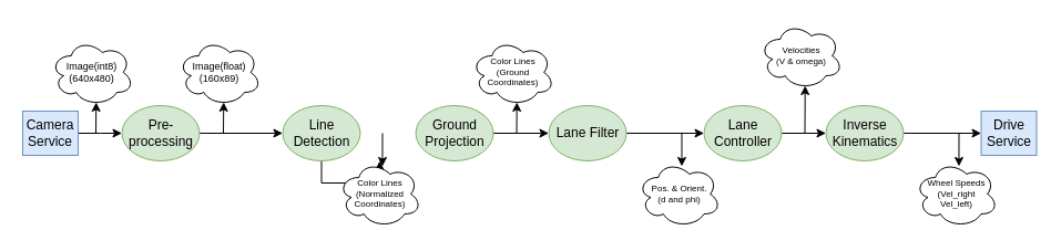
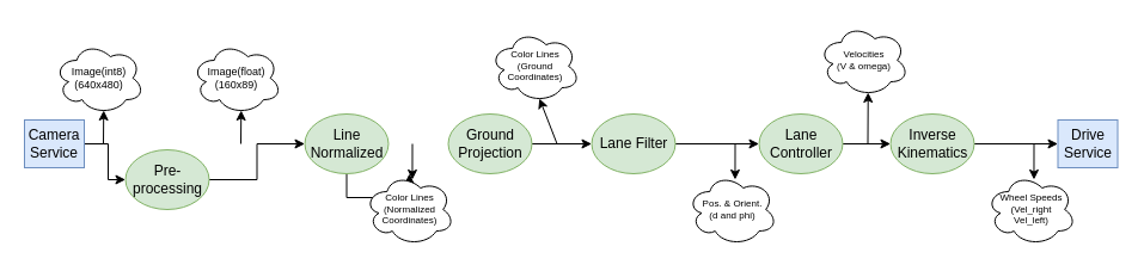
  <mxCell id="0" />
  <mxCell id="1" parent="0" />
  <mxCell id="2" value="" style="edgeStyle=orthogonalEdgeStyle;rounded=0;orthogonalLoop=1;jettySize=auto;html=1;fontSize=8;" edge="1" parent="1" source="3" target="28"><mxGeometry relative="1" as="geometry" /></mxCell>
  <mxCell id="3" value="Camera Service" style="rounded=0;whiteSpace=wrap;html=1;labelBackgroundColor=none;fillColor=#dae8fc;strokeColor=#6c8ebf;" vertex="1" parent="1"><mxGeometry x="20" y="100" width="50" height="40" as="geometry" /></mxCell>
  <mxCell id="4" value="" style="edgeStyle=orthogonalEdgeStyle;rounded=0;orthogonalLoop=1;jettySize=auto;html=1;" edge="1" parent="1" source="5" target="21"><mxGeometry relative="1" as="geometry" /></mxCell>
- <mxCell id="5" value="Line Detection" style="ellipse;whiteSpace=wrap;html=1;fillColor=#d5e8d4;strokeColor=#82b366;" vertex="1" parent="1"><mxGeometry x="254.5" y="95" width="70" height="50" as="geometry" /></mxCell>
+ <mxCell id="5" value="Line Normalized" style="ellipse;whiteSpace=wrap;html=1;fillColor=#d5e8d4;strokeColor=#82b366;" vertex="1" parent="1"><mxGeometry x="254.5" y="95" width="70" height="50" as="geometry" /></mxCell>
  <mxCell id="6" value="" style="edgeStyle=orthogonalEdgeStyle;rounded=0;orthogonalLoop=1;jettySize=auto;html=1;" edge="1" parent="1" source="7" target="9"><mxGeometry relative="1" as="geometry" /></mxCell>
  <mxCell id="7" value="Ground Projection" style="ellipse;whiteSpace=wrap;html=1;fillColor=#d5e8d4;strokeColor=#82b366;" vertex="1" parent="1"><mxGeometry x="374.5" y="95" width="70" height="50" as="geometry" /></mxCell>
  <mxCell id="8" value="" style="edgeStyle=orthogonalEdgeStyle;rounded=0;orthogonalLoop=1;jettySize=auto;html=1;" edge="1" parent="1" source="9" target="11"><mxGeometry relative="1" as="geometry" /></mxCell>
  <mxCell id="9" value="Lane Filter" style="ellipse;whiteSpace=wrap;html=1;fillColor=#d5e8d4;strokeColor=#82b366;" vertex="1" parent="1"><mxGeometry x="494.5" y="95" width="70" height="50" as="geometry" /></mxCell>
  <mxCell id="10" value="" style="edgeStyle=orthogonalEdgeStyle;rounded=0;orthogonalLoop=1;jettySize=auto;html=1;" edge="1" parent="1" source="11" target="13"><mxGeometry relative="1" as="geometry" /></mxCell>
  <mxCell id="11" value="Lane Controller" style="ellipse;whiteSpace=wrap;html=1;fillColor=#d5e8d4;strokeColor=#82b366;" vertex="1" parent="1"><mxGeometry x="634.5" y="95" width="70" height="50" as="geometry" /></mxCell>
  <mxCell id="12" value="" style="edgeStyle=orthogonalEdgeStyle;rounded=0;orthogonalLoop=1;jettySize=auto;html=1;entryX=0;entryY=0.5;entryDx=0;entryDy=0;" edge="1" parent="1" source="13" target="14"><mxGeometry relative="1" as="geometry"><mxPoint x="834.5" y="115" as="targetPoint" /></mxGeometry></mxCell>
  <mxCell id="13" value="Inverse Kinematics" style="ellipse;whiteSpace=wrap;html=1;fillColor=#d5e8d4;strokeColor=#82b366;" vertex="1" parent="1"><mxGeometry x="744.5" y="95" width="70" height="50" as="geometry" /></mxCell>
  <mxCell id="14" value="Drive Service&lt;br&gt;" style="rounded=0;whiteSpace=wrap;html=1;fillColor=#dae8fc;strokeColor=#6c8ebf;" vertex="1" parent="1"><mxGeometry x="884.5" y="100" width="50" height="40" as="geometry" /></mxCell>
  <mxCell id="15" value="Image(int8)&lt;br&gt;(640x480)&lt;br style=&quot;font-size: 9px&quot;&gt;" style="ellipse;shape=cloud;whiteSpace=wrap;html=1;fontSize=9;" vertex="1" parent="1"><mxGeometry x="45" y="35" width="75" height="60" as="geometry" /></mxCell>
  <mxCell id="16" value="" style="endArrow=classic;html=1;entryX=0.55;entryY=0.95;entryDx=0;entryDy=0;entryPerimeter=0;" edge="1" parent="1" target="15"><mxGeometry width="50" height="50" relative="1" as="geometry"><mxPoint x="86" y="120" as="sourcePoint" /><mxPoint x="55" y="165" as="targetPoint" /></mxGeometry></mxCell>
- <mxCell id="17" value="&lt;font style=&quot;font-size: 8px;&quot;&gt;Color Lines&lt;br style=&quot;font-size: 8px;&quot;&gt;(Ground&lt;br style=&quot;font-size: 8px;&quot;&gt;Coordinates)&lt;br style=&quot;font-size: 8px;&quot;&gt;&lt;/font&gt;" style="ellipse;shape=cloud;whiteSpace=wrap;html=1;fontSize=8;" vertex="1" parent="1"><mxGeometry x="424.5" y="35" width="75" height="60" as="geometry" /></mxCell>
+ <mxCell id="17" value="&lt;font style=&quot;font-size: 8px;&quot;&gt;Color Lines&lt;br style=&quot;font-size: 8px;&quot;&gt;(Ground&lt;br style=&quot;font-size: 8px;&quot;&gt;Coordinates)&lt;br style=&quot;font-size: 8px;&quot;&gt;&lt;/font&gt;" style="ellipse;shape=cloud;whiteSpace=wrap;html=1;fontSize=8;" vertex="1" parent="1"><mxGeometry x="409.5" y="25" width="75" height="60" as="geometry" /></mxCell>
  <mxCell id="18" value="" style="endArrow=classic;html=1;entryX=0.55;entryY=0.95;entryDx=0;entryDy=0;entryPerimeter=0;" edge="1" parent="1" target="17"><mxGeometry width="50" height="50" relative="1" as="geometry"><mxPoint x="465.5" y="120" as="sourcePoint" /><mxPoint x="434.5" y="165" as="targetPoint" /></mxGeometry></mxCell>
  <mxCell id="19" value="Velocities&lt;br&gt;(V &amp;amp; omega)&lt;br style=&quot;font-size: 8px&quot;&gt;" style="ellipse;shape=cloud;whiteSpace=wrap;html=1;fontSize=8;" vertex="1" parent="1"><mxGeometry x="684.5" y="20" width="75" height="60" as="geometry" /></mxCell>
  <mxCell id="20" value="" style="endArrow=classic;html=1;entryX=0.55;entryY=0.95;entryDx=0;entryDy=0;entryPerimeter=0;" edge="1" parent="1" target="19"><mxGeometry width="50" height="50" relative="1" as="geometry"><mxPoint x="725.5" y="120" as="sourcePoint" /><mxPoint x="694.5" y="165" as="targetPoint" /></mxGeometry></mxCell>
  <mxCell id="21" value="Color Lines&lt;br&gt;(Normalized &lt;br&gt;Coordinates)&lt;br&gt;" style="ellipse;shape=cloud;whiteSpace=wrap;html=1;fontSize=8;" vertex="1" parent="1"><mxGeometry x="304.5" y="145" width="75" height="60" as="geometry" /></mxCell>
  <mxCell id="22" value="" style="endArrow=classic;html=1;entryX=0.533;entryY=0.083;entryDx=0;entryDy=0;entryPerimeter=0;" edge="1" parent="1" target="21"><mxGeometry width="50" height="50" relative="1" as="geometry"><mxPoint x="344.5" y="120" as="sourcePoint" /><mxPoint x="204.5" y="230" as="targetPoint" /></mxGeometry></mxCell>
  <mxCell id="23" value="Pos. &amp;amp; Orient.&lt;br&gt;(d and phi)&lt;br style=&quot;font-size: 8px&quot;&gt;" style="ellipse;shape=cloud;whiteSpace=wrap;html=1;fontSize=8;" vertex="1" parent="1"><mxGeometry x="574.5" y="145" width="75" height="60" as="geometry" /></mxCell>
  <mxCell id="24" value="" style="endArrow=classic;html=1;entryX=0.533;entryY=0.083;entryDx=0;entryDy=0;entryPerimeter=0;" edge="1" parent="1" target="23"><mxGeometry width="50" height="50" relative="1" as="geometry"><mxPoint x="614.5" y="120" as="sourcePoint" /><mxPoint x="474.5" y="230" as="targetPoint" /></mxGeometry></mxCell>
  <mxCell id="25" value="Wheel Speeds&lt;br&gt;(Vel_right&lt;br&gt;Vel_left)&lt;br style=&quot;font-size: 8px&quot;&gt;" style="ellipse;shape=cloud;whiteSpace=wrap;html=1;fontSize=8;" vertex="1" parent="1"><mxGeometry x="824.5" y="145" width="75" height="60" as="geometry" /></mxCell>
  <mxCell id="26" value="" style="endArrow=classic;html=1;entryX=0.533;entryY=0.083;entryDx=0;entryDy=0;entryPerimeter=0;" edge="1" parent="1" target="25"><mxGeometry width="50" height="50" relative="1" as="geometry"><mxPoint x="864.5" y="120" as="sourcePoint" /><mxPoint x="724.5" y="230" as="targetPoint" /></mxGeometry></mxCell>
  <mxCell id="27" value="" style="edgeStyle=orthogonalEdgeStyle;rounded=0;orthogonalLoop=1;jettySize=auto;html=1;fontSize=8;" edge="1" parent="1" source="28" target="5"><mxGeometry relative="1" as="geometry" /></mxCell>
- <mxCell id="28" value="Pre-&lt;br&gt;processing" style="ellipse;whiteSpace=wrap;html=1;fillColor=#d5e8d4;strokeColor=#82b366;" vertex="1" parent="1"><mxGeometry x="109.5" y="95" width="70" height="50" as="geometry" /></mxCell>
+ <mxCell id="28" value="Pre-&lt;br&gt;processing" style="ellipse;whiteSpace=wrap;html=1;fillColor=#d5e8d4;strokeColor=#82b366;" vertex="1" parent="1"><mxGeometry x="104.5" y="125" width="70" height="50" as="geometry" /></mxCell>
  <mxCell id="29" value="Image(float)&lt;br&gt;(160x89)&lt;br style=&quot;font-size: 9px&quot;&gt;" style="ellipse;shape=cloud;whiteSpace=wrap;html=1;fontSize=9;" vertex="1" parent="1"><mxGeometry x="160" y="35" width="75" height="60" as="geometry" /></mxCell>
  <mxCell id="30" value="" style="endArrow=classic;html=1;entryX=0.55;entryY=0.95;entryDx=0;entryDy=0;entryPerimeter=0;" edge="1" parent="1" target="29"><mxGeometry width="50" height="50" relative="1" as="geometry"><mxPoint x="201" y="120" as="sourcePoint" /><mxPoint x="170" y="165" as="targetPoint" /></mxGeometry></mxCell>
